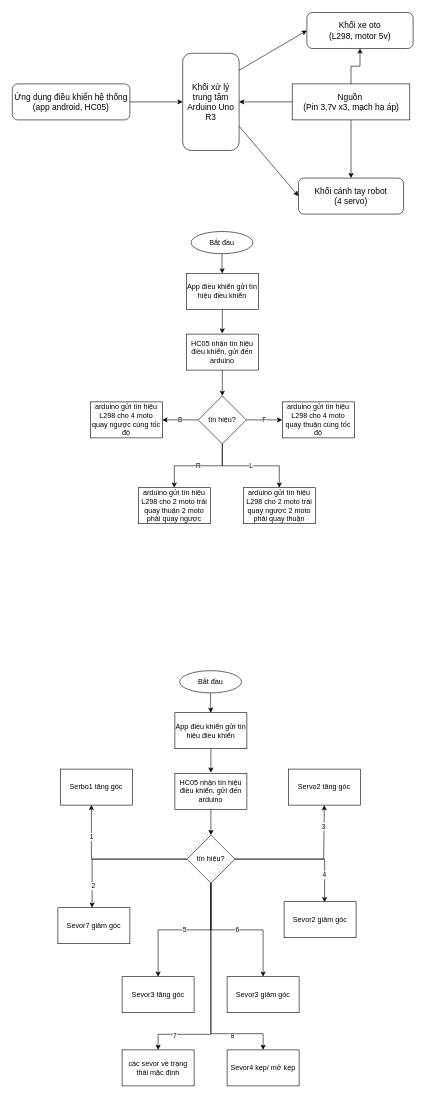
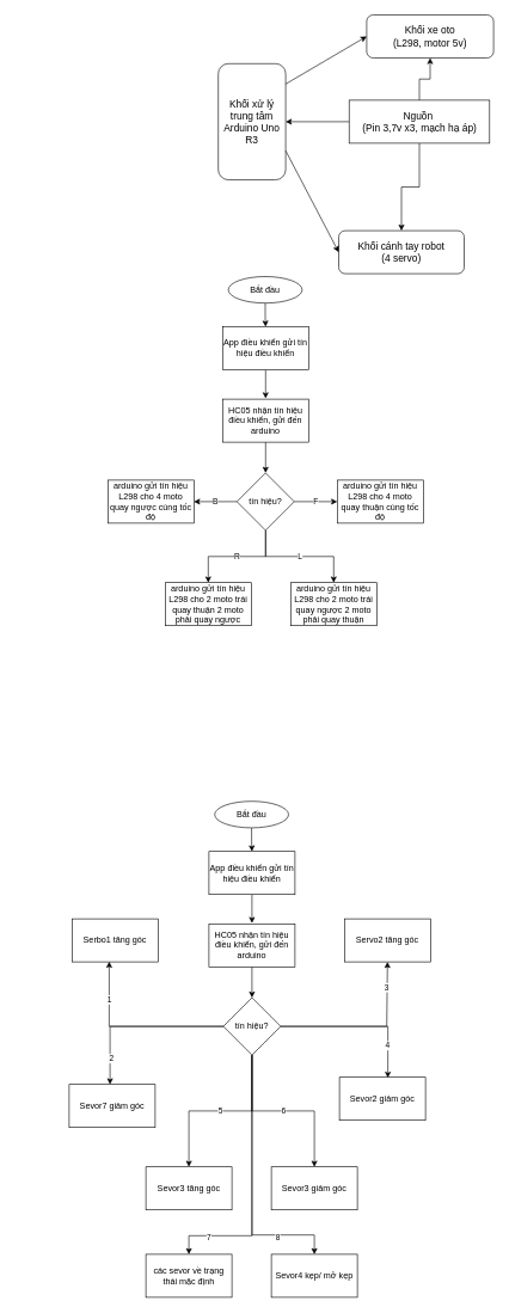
  <mxCell id="0" />
  <mxCell id="1" parent="0" />
  <mxCell id="2" value="&lt;font style=&quot;font-size: 14px;&quot;&gt;Khối xử lý trung tâm&lt;br&gt;Arduino Uno R3&lt;br&gt;&lt;/font&gt;" style="rounded=1;whiteSpace=wrap;html=1;" parent="1" vertex="1"><mxGeometry x="304" y="88" width="94" height="162" as="geometry" /></mxCell>
  <mxCell id="3" value="Khối xe oto&lt;br&gt;(L298, motor 5v)" style="rounded=1;whiteSpace=wrap;html=1;fontSize=14;" parent="1" vertex="1"><mxGeometry x="511" y="20" width="177" height="60" as="geometry" /></mxCell>
- <mxCell id="4" value="" style="edgeStyle=orthogonalEdgeStyle;rounded=0;orthogonalLoop=1;jettySize=auto;html=1;" parent="1" source="5" target="2" edge="1"><mxGeometry relative="1" as="geometry" /></mxCell>
- <mxCell id="5" value="Ứng dụng điều khiển hệ thống&lt;br&gt;(app android, HC05)" style="rounded=1;whiteSpace=wrap;html=1;fontSize=14;" parent="1" vertex="1"><mxGeometry x="20" y="139" width="196" height="60" as="geometry" /></mxCell>
- <mxCell id="6" value="Khối cánh tay robot&lt;br&gt;(4 servo)" style="rounded=1;whiteSpace=wrap;html=1;fontSize=14;" parent="1" vertex="1"><mxGeometry x="497" y="296" width="175" height="60" as="geometry" /></mxCell>
+ <mxCell id="6" value="Khối cánh tay robot&lt;br&gt;(4 servo)" style="rounded=1;whiteSpace=wrap;html=1;fontSize=14;" parent="1" vertex="1"><mxGeometry x="472" y="321" width="175" height="60" as="geometry" /></mxCell>
  <mxCell id="7" value="" style="endArrow=classic;html=1;rounded=0;fontSize=14;exitX=1;exitY=0.175;exitDx=0;exitDy=0;exitPerimeter=0;entryX=0;entryY=0.5;entryDx=0;entryDy=0;" parent="1" source="2" target="3" edge="1"><mxGeometry width="50" height="50" relative="1" as="geometry"><mxPoint x="468" y="140" as="sourcePoint" /><mxPoint x="518" y="90" as="targetPoint" /></mxGeometry></mxCell>
  <mxCell id="8" value="" style="endArrow=classic;html=1;rounded=0;fontSize=14;entryX=0;entryY=0.5;entryDx=0;entryDy=0;exitX=1;exitY=0.75;exitDx=0;exitDy=0;" parent="1" source="2" target="6" edge="1"><mxGeometry width="50" height="50" relative="1" as="geometry"><mxPoint x="440" y="214" as="sourcePoint" /><mxPoint x="518" y="214" as="targetPoint" /></mxGeometry></mxCell>
  <mxCell id="9" value="" style="edgeStyle=orthogonalEdgeStyle;rounded=0;orthogonalLoop=1;jettySize=auto;html=1;" parent="1" source="12" target="3" edge="1"><mxGeometry relative="1" as="geometry" /></mxCell>
  <mxCell id="10" value="" style="edgeStyle=orthogonalEdgeStyle;rounded=0;orthogonalLoop=1;jettySize=auto;html=1;" parent="1" source="12" target="6" edge="1"><mxGeometry relative="1" as="geometry" /></mxCell>
  <mxCell id="11" value="" style="edgeStyle=orthogonalEdgeStyle;rounded=0;orthogonalLoop=1;jettySize=auto;html=1;" parent="1" source="12" target="2" edge="1"><mxGeometry relative="1" as="geometry" /></mxCell>
  <mxCell id="12" value="Nguồn&amp;nbsp;&lt;br&gt;(Pin 3,7v x3, mạch hạ áp)" style="whiteSpace=wrap;html=1;fontSize=14;rounded=0;" parent="1" vertex="1"><mxGeometry x="486.5" y="139" width="196" height="60" as="geometry" /></mxCell>
  <mxCell id="13" value="" style="edgeStyle=orthogonalEdgeStyle;rounded=0;orthogonalLoop=1;jettySize=auto;html=1;" edge="1" parent="1" source="14" target="16"><mxGeometry relative="1" as="geometry" /></mxCell>
  <mxCell id="14" value="Bắt đầu" style="ellipse;whiteSpace=wrap;html=1;" vertex="1" parent="1"><mxGeometry x="318" y="385" width="103" height="37" as="geometry" /></mxCell>
  <mxCell id="15" value="" style="edgeStyle=orthogonalEdgeStyle;rounded=0;orthogonalLoop=1;jettySize=auto;html=1;" edge="1" parent="1" source="16"><mxGeometry relative="1" as="geometry"><mxPoint x="370" y="555" as="targetPoint" /></mxGeometry></mxCell>
  <mxCell id="16" value="App điều khiển gửi tín hiệu điều khiển" style="whiteSpace=wrap;html=1;" vertex="1" parent="1"><mxGeometry x="310" y="455" width="120" height="60" as="geometry" /></mxCell>
  <mxCell id="17" value="" style="edgeStyle=orthogonalEdgeStyle;rounded=0;orthogonalLoop=1;jettySize=auto;html=1;" edge="1" parent="1" source="18" target="23"><mxGeometry relative="1" as="geometry" /></mxCell>
  <mxCell id="18" value="HC05 nhận tín hiệu điều khiển, gửi đến arduino" style="rounded=0;whiteSpace=wrap;html=1;" vertex="1" parent="1"><mxGeometry x="310" y="556" width="120" height="60" as="geometry" /></mxCell>
  <mxCell id="19" value="F" style="edgeStyle=orthogonalEdgeStyle;rounded=0;orthogonalLoop=1;jettySize=auto;html=1;" edge="1" parent="1" source="23" target="24"><mxGeometry relative="1" as="geometry" /></mxCell>
  <mxCell id="20" value="B" style="edgeStyle=orthogonalEdgeStyle;rounded=0;orthogonalLoop=1;jettySize=auto;html=1;" edge="1" parent="1" source="23" target="25"><mxGeometry relative="1" as="geometry" /></mxCell>
  <mxCell id="21" value="R" style="edgeStyle=orthogonalEdgeStyle;rounded=0;orthogonalLoop=1;jettySize=auto;html=1;" edge="1" parent="1" source="23" target="26"><mxGeometry relative="1" as="geometry" /></mxCell>
  <mxCell id="22" value="L" style="edgeStyle=orthogonalEdgeStyle;rounded=0;orthogonalLoop=1;jettySize=auto;html=1;entryX=0.5;entryY=0;entryDx=0;entryDy=0;" edge="1" parent="1" source="23" target="27"><mxGeometry relative="1" as="geometry" /></mxCell>
  <mxCell id="23" value="tín hiệu?" style="rhombus;whiteSpace=wrap;html=1;rounded=0;" vertex="1" parent="1"><mxGeometry x="330" y="659" width="80" height="80" as="geometry" /></mxCell>
  <mxCell id="24" value="&lt;div style=&quot;&quot;&gt;&lt;span style=&quot;background-color: initial;&quot;&gt;arduino gửi tín hiệu L298 cho 4 moto quay thuận cùng tốc độ&lt;/span&gt;&lt;/div&gt;" style="whiteSpace=wrap;html=1;rounded=0;align=center;" vertex="1" parent="1"><mxGeometry x="470" y="669" width="120" height="60" as="geometry" /></mxCell>
  <mxCell id="25" value="arduino gửi tín hiệu L298 cho 4 moto quay ngược cùng tốc độ" style="whiteSpace=wrap;html=1;rounded=0;" vertex="1" parent="1"><mxGeometry x="150" y="669" width="120" height="60" as="geometry" /></mxCell>
  <mxCell id="26" value="arduino gửi tín hiệu L298 cho 2 moto trái quay thuận 2 moto phải quay ngược" style="whiteSpace=wrap;html=1;rounded=0;" vertex="1" parent="1"><mxGeometry x="230" y="812" width="120" height="60" as="geometry" /></mxCell>
  <mxCell id="27" value="arduino gửi tín hiệu L298 cho 2 moto trái quay ngược 2 moto phải quay thuận" style="whiteSpace=wrap;html=1;rounded=0;" vertex="1" parent="1"><mxGeometry x="405" y="812" width="120" height="60" as="geometry" /></mxCell>
  <mxCell id="28" value="" style="edgeStyle=orthogonalEdgeStyle;rounded=0;orthogonalLoop=1;jettySize=auto;html=1;" edge="1" parent="1" source="29" target="31"><mxGeometry relative="1" as="geometry" /></mxCell>
  <mxCell id="29" value="Bắt đầu" style="ellipse;whiteSpace=wrap;html=1;" vertex="1" parent="1"><mxGeometry x="299" y="1117" width="103" height="37" as="geometry" /></mxCell>
  <mxCell id="30" value="" style="edgeStyle=orthogonalEdgeStyle;rounded=0;orthogonalLoop=1;jettySize=auto;html=1;" edge="1" parent="1" source="31"><mxGeometry relative="1" as="geometry"><mxPoint x="351" y="1287" as="targetPoint" /></mxGeometry></mxCell>
  <mxCell id="31" value="App điều khiển gửi tín hiệu điều khiển" style="whiteSpace=wrap;html=1;" vertex="1" parent="1"><mxGeometry x="291" y="1187" width="120" height="60" as="geometry" /></mxCell>
  <mxCell id="32" value="" style="edgeStyle=orthogonalEdgeStyle;rounded=0;orthogonalLoop=1;jettySize=auto;html=1;" edge="1" parent="1" source="33" target="48"><mxGeometry relative="1" as="geometry" /></mxCell>
  <mxCell id="33" value="HC05 nhận tín hiệu điều khiển, gửi đến arduino" style="rounded=0;whiteSpace=wrap;html=1;" vertex="1" parent="1"><mxGeometry x="291" y="1288" width="120" height="60" as="geometry" /></mxCell>
  <mxCell id="34" value="5" style="edgeStyle=orthogonalEdgeStyle;rounded=0;orthogonalLoop=1;jettySize=auto;html=1;" edge="1" parent="1" source="48" target="51"><mxGeometry relative="1" as="geometry" /></mxCell>
  <mxCell id="35" value="6" style="edgeStyle=orthogonalEdgeStyle;rounded=0;orthogonalLoop=1;jettySize=auto;html=1;entryX=0.5;entryY=0;entryDx=0;entryDy=0;" edge="1" parent="1" source="48" target="52"><mxGeometry relative="1" as="geometry" /></mxCell>
  <mxCell id="36" style="edgeStyle=orthogonalEdgeStyle;rounded=0;orthogonalLoop=1;jettySize=auto;html=1;entryX=0.5;entryY=1;entryDx=0;entryDy=0;" edge="1" parent="1" source="48" target="49"><mxGeometry relative="1" as="geometry"><mxPoint x="539.333" y="1431" as="targetPoint" /><Array as="points"><mxPoint x="539" y="1431" /><mxPoint x="539" y="1341" /></Array></mxGeometry></mxCell>
  <mxCell id="37" value="3" style="edgeLabel;html=1;align=center;verticalAlign=middle;resizable=0;points=[];" vertex="1" connectable="0" parent="36"><mxGeometry x="0.699" y="1" relative="1" as="geometry"><mxPoint as="offset" /></mxGeometry></mxCell>
  <mxCell id="38" style="edgeStyle=orthogonalEdgeStyle;rounded=0;orthogonalLoop=1;jettySize=auto;html=1;entryX=0.563;entryY=0.015;entryDx=0;entryDy=0;entryPerimeter=0;" edge="1" parent="1" source="48" target="54"><mxGeometry relative="1" as="geometry" /></mxCell>
  <mxCell id="39" value="4" style="edgeLabel;html=1;align=center;verticalAlign=middle;resizable=0;points=[];" vertex="1" connectable="0" parent="38"><mxGeometry x="0.593" y="-1" relative="1" as="geometry"><mxPoint as="offset" /></mxGeometry></mxCell>
  <mxCell id="40" value="" style="edgeStyle=orthogonalEdgeStyle;rounded=0;orthogonalLoop=1;jettySize=auto;html=1;entryX=0.432;entryY=0.995;entryDx=0;entryDy=0;entryPerimeter=0;" edge="1" parent="1" source="48" target="50"><mxGeometry relative="1" as="geometry" /></mxCell>
  <mxCell id="41" value="1" style="edgeLabel;html=1;align=center;verticalAlign=middle;resizable=0;points=[];" vertex="1" connectable="0" parent="40"><mxGeometry x="0.577" relative="1" as="geometry"><mxPoint as="offset" /></mxGeometry></mxCell>
  <mxCell id="42" value="" style="edgeStyle=orthogonalEdgeStyle;rounded=0;orthogonalLoop=1;jettySize=auto;html=1;" edge="1" parent="1" source="48" target="53"><mxGeometry relative="1" as="geometry"><Array as="points"><mxPoint x="153" y="1431" /></Array></mxGeometry></mxCell>
  <mxCell id="43" value="2" style="edgeLabel;html=1;align=center;verticalAlign=middle;resizable=0;points=[];" vertex="1" connectable="0" parent="42"><mxGeometry x="0.693" y="1" relative="1" as="geometry"><mxPoint as="offset" /></mxGeometry></mxCell>
  <mxCell id="44" style="edgeStyle=orthogonalEdgeStyle;rounded=0;orthogonalLoop=1;jettySize=auto;html=1;entryX=0.5;entryY=0;entryDx=0;entryDy=0;" edge="1" parent="1" source="48" target="55"><mxGeometry relative="1" as="geometry"><mxPoint x="351" y="1780.708" as="targetPoint" /><Array as="points"><mxPoint x="351" y="1723" /><mxPoint x="263" y="1723" /></Array></mxGeometry></mxCell>
  <mxCell id="45" value="7" style="edgeLabel;html=1;align=center;verticalAlign=middle;resizable=0;points=[];" vertex="1" connectable="0" parent="44"><mxGeometry x="0.711" y="2" relative="1" as="geometry"><mxPoint as="offset" /></mxGeometry></mxCell>
  <mxCell id="46" style="edgeStyle=orthogonalEdgeStyle;rounded=0;orthogonalLoop=1;jettySize=auto;html=1;entryX=0.5;entryY=0;entryDx=0;entryDy=0;" edge="1" parent="1" source="48" target="56"><mxGeometry relative="1" as="geometry"><Array as="points"><mxPoint x="351" y="1722" /><mxPoint x="438" y="1722" /></Array></mxGeometry></mxCell>
  <mxCell id="47" value="8" style="edgeLabel;html=1;align=center;verticalAlign=middle;resizable=0;points=[];" vertex="1" connectable="0" parent="46"><mxGeometry x="0.568" y="-2" relative="1" as="geometry"><mxPoint as="offset" /></mxGeometry></mxCell>
  <mxCell id="48" value="tín hiệu?" style="rhombus;whiteSpace=wrap;html=1;rounded=0;" vertex="1" parent="1"><mxGeometry x="311" y="1391" width="80" height="80" as="geometry" /></mxCell>
  <mxCell id="49" value="&lt;div style=&quot;&quot;&gt;&lt;span style=&quot;background-color: initial;&quot;&gt;Servo2 tăng góc&lt;/span&gt;&lt;/div&gt;" style="whiteSpace=wrap;html=1;rounded=0;align=center;" vertex="1" parent="1"><mxGeometry x="480" y="1281" width="120" height="60" as="geometry" /></mxCell>
  <mxCell id="50" value="Serbo1 tăng góc" style="whiteSpace=wrap;html=1;rounded=0;" vertex="1" parent="1"><mxGeometry x="100" y="1281" width="120" height="60" as="geometry" /></mxCell>
  <mxCell id="51" value="Sevor3 tăng góc" style="whiteSpace=wrap;html=1;rounded=0;" vertex="1" parent="1"><mxGeometry x="203" y="1627" width="120" height="60" as="geometry" /></mxCell>
  <mxCell id="52" value="Sevor3 giảm góc" style="whiteSpace=wrap;html=1;rounded=0;" vertex="1" parent="1"><mxGeometry x="378" y="1627" width="120" height="60" as="geometry" /></mxCell>
  <mxCell id="53" value="Sevor7 giảm góc" style="whiteSpace=wrap;html=1;rounded=0;" vertex="1" parent="1"><mxGeometry x="96" y="1512" width="120" height="60" as="geometry" /></mxCell>
  <mxCell id="54" value="&lt;div style=&quot;&quot;&gt;Sevor2 giảm góc&lt;br&gt;&lt;/div&gt;" style="whiteSpace=wrap;html=1;rounded=0;align=center;" vertex="1" parent="1"><mxGeometry x="473" y="1502" width="120" height="60" as="geometry" /></mxCell>
  <mxCell id="55" value="các sevor về trạng thái mặc định" style="whiteSpace=wrap;html=1;rounded=0;" vertex="1" parent="1"><mxGeometry x="203" y="1749" width="120" height="60" as="geometry" /></mxCell>
  <mxCell id="56" value="Sevor4 kẹp/ mở kẹp" style="whiteSpace=wrap;html=1;rounded=0;" vertex="1" parent="1"><mxGeometry x="378" y="1749" width="120" height="60" as="geometry" /></mxCell>
